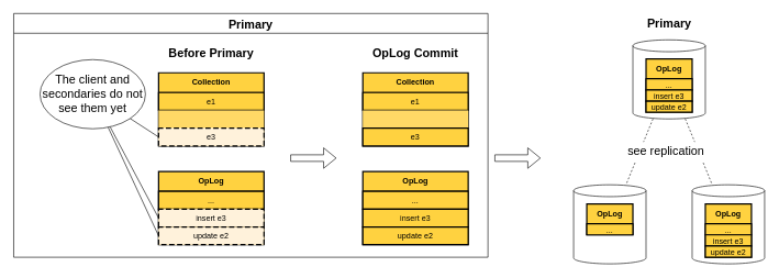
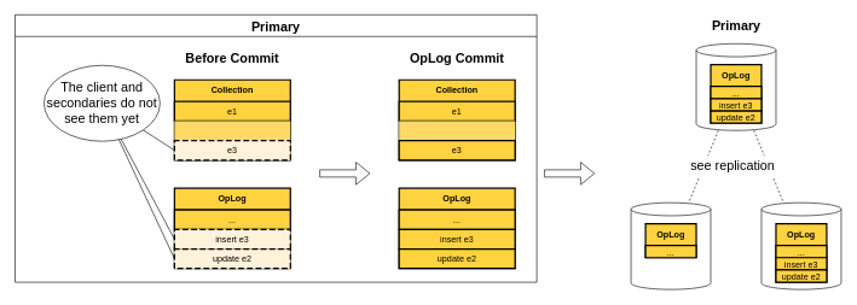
  <mxCell id="0" />
  <mxCell id="1" parent="0" />
- <mxCell id="2" value="&lt;font style=&quot;font-size: 18px&quot;&gt;&lt;b&gt;Before Primary&lt;/b&gt;&lt;/font&gt;" style="text;html=1;strokeColor=none;fillColor=none;align=center;verticalAlign=middle;whiteSpace=wrap;rounded=0;" vertex="1" parent="1"><mxGeometry x="240" y="70" width="160" height="20" as="geometry" /></mxCell>
+ <mxCell id="2" value="&lt;font style=&quot;font-size: 18px&quot;&gt;&lt;b&gt;Before Commit&lt;/b&gt;&lt;/font&gt;" style="text;html=1;strokeColor=none;fillColor=none;align=center;verticalAlign=middle;whiteSpace=wrap;rounded=0;" vertex="1" parent="1"><mxGeometry x="240" y="70" width="160" height="20" as="geometry" /></mxCell>
  <mxCell id="3" value="Collection" style="shape=table;html=1;whiteSpace=wrap;startSize=30;container=1;collapsible=0;childLayout=tableLayout;fontStyle=1;align=center;strokeWidth=2;perimeterSpacing=0;fillColor=#FFD240;" vertex="1" parent="1"><mxGeometry x="240" y="110" width="160" height="111" as="geometry" /></mxCell>
  <mxCell id="4" style="shape=partialRectangle;html=1;whiteSpace=wrap;collapsible=0;dropTarget=0;pointerEvents=0;top=0;left=0;bottom=0;right=0;points=[[0,0.5],[1,0.5]];portConstraint=eastwest;fillColor=#FFD966;strokeWidth=2;perimeterSpacing=0;" vertex="1" parent="3"><mxGeometry y="30" width="160" height="27" as="geometry" /></mxCell>
  <mxCell id="5" value="e1" style="shape=partialRectangle;html=1;whiteSpace=wrap;connectable=0;top=1;left=1;bottom=1;right=1;overflow=hidden;strokeWidth=2;perimeterSpacing=0;fillColor=#FFD240;" vertex="1" parent="4"><mxGeometry width="160" height="27" as="geometry" /></mxCell>
  <mxCell id="6" value="" style="shape=partialRectangle;html=1;whiteSpace=wrap;collapsible=0;dropTarget=0;pointerEvents=0;top=0;left=0;bottom=0;right=0;points=[[0,0.5],[1,0.5]];portConstraint=eastwest;fillColor=#FFD966;strokeWidth=2;perimeterSpacing=0;" vertex="1" parent="3"><mxGeometry y="57" width="160" height="27" as="geometry" /></mxCell>
  <mxCell id="7" value="" style="shape=partialRectangle;html=1;whiteSpace=wrap;collapsible=0;dropTarget=0;pointerEvents=0;top=0;left=0;bottom=0;right=0;points=[[0,0.5],[1,0.5]];portConstraint=eastwest;fillColor=#FFD966;strokeWidth=2;perimeterSpacing=0;" vertex="1" parent="3"><mxGeometry y="84" width="160" height="27" as="geometry" /></mxCell>
  <mxCell id="8" value="e3" style="shape=partialRectangle;html=1;whiteSpace=wrap;connectable=0;top=1;left=1;bottom=1;right=1;overflow=hidden;strokeWidth=2;perimeterSpacing=0;fillColor=#FFF2DB;dashed=1;" vertex="1" parent="7"><mxGeometry width="160" height="27" as="geometry" /></mxCell>
  <mxCell id="9" value="OpLog" style="shape=table;html=1;whiteSpace=wrap;startSize=30;container=1;collapsible=0;childLayout=tableLayout;fontStyle=1;align=center;strokeWidth=2;perimeterSpacing=0;fillColor=#FFD240;" vertex="1" parent="1"><mxGeometry x="240" y="260" width="160" height="111" as="geometry" /></mxCell>
  <mxCell id="10" style="shape=partialRectangle;html=1;whiteSpace=wrap;collapsible=0;dropTarget=0;pointerEvents=0;top=0;left=0;bottom=0;right=0;points=[[0,0.5],[1,0.5]];portConstraint=eastwest;fillColor=#FFD966;strokeWidth=2;perimeterSpacing=0;" vertex="1" parent="9"><mxGeometry y="30" width="160" height="27" as="geometry" /></mxCell>
  <mxCell id="11" value="..." style="shape=partialRectangle;html=1;whiteSpace=wrap;connectable=0;top=1;left=1;bottom=1;right=1;overflow=hidden;strokeWidth=2;perimeterSpacing=0;fillColor=#FFD240;" vertex="1" parent="10"><mxGeometry width="160" height="27" as="geometry" /></mxCell>
  <mxCell id="12" value="" style="shape=partialRectangle;html=1;whiteSpace=wrap;collapsible=0;dropTarget=0;pointerEvents=0;top=0;left=0;bottom=0;right=0;points=[[0,0.5],[1,0.5]];portConstraint=eastwest;fillColor=#FFD966;strokeWidth=2;perimeterSpacing=0;" vertex="1" parent="9"><mxGeometry y="57" width="160" height="27" as="geometry" /></mxCell>
  <mxCell id="13" value="insert e3" style="shape=partialRectangle;html=1;whiteSpace=wrap;connectable=0;top=1;left=1;bottom=1;right=1;overflow=hidden;strokeWidth=2;perimeterSpacing=0;fillColor=#FFF2DB;dashed=1;" vertex="1" parent="12"><mxGeometry width="160" height="27" as="geometry" /></mxCell>
  <mxCell id="14" value="" style="shape=partialRectangle;html=1;whiteSpace=wrap;collapsible=0;dropTarget=0;pointerEvents=0;top=0;left=0;bottom=0;right=0;points=[[0,0.5],[1,0.5]];portConstraint=eastwest;fillColor=#FFD966;strokeWidth=2;perimeterSpacing=0;" vertex="1" parent="9"><mxGeometry y="84" width="160" height="27" as="geometry" /></mxCell>
  <mxCell id="15" value="update e2" style="shape=partialRectangle;html=1;whiteSpace=wrap;connectable=0;top=1;left=1;bottom=1;right=1;overflow=hidden;strokeWidth=2;perimeterSpacing=0;fillColor=#FFF2DB;dashed=1;" vertex="1" parent="14"><mxGeometry width="160" height="27" as="geometry" /></mxCell>
  <mxCell id="16" style="rounded=0;orthogonalLoop=1;jettySize=auto;html=1;endArrow=none;endFill=0;entryX=0;entryY=0.5;entryDx=0;entryDy=0;" edge="1" parent="1" source="35" target="7"><mxGeometry relative="1" as="geometry" /></mxCell>
  <mxCell id="17" style="edgeStyle=none;rounded=0;orthogonalLoop=1;jettySize=auto;html=1;entryX=0;entryY=0.5;entryDx=0;entryDy=0;endArrow=none;endFill=0;" edge="1" parent="1" source="35" target="12"><mxGeometry relative="1" as="geometry" /></mxCell>
  <mxCell id="18" style="edgeStyle=none;rounded=0;orthogonalLoop=1;jettySize=auto;html=1;entryX=0;entryY=0.5;entryDx=0;entryDy=0;endArrow=none;endFill=0;" edge="1" parent="1" source="35" target="14"><mxGeometry relative="1" as="geometry" /></mxCell>
  <mxCell id="19" value="" style="shape=flexArrow;endArrow=classic;html=1;" edge="1" parent="1"><mxGeometry width="50" height="50" relative="1" as="geometry"><mxPoint x="440" y="239.5" as="sourcePoint" /><mxPoint x="510" y="239.5" as="targetPoint" /></mxGeometry></mxCell>
  <mxCell id="20" value="&lt;font style=&quot;font-size: 18px&quot;&gt;&lt;b&gt;OpLog Commit&lt;/b&gt;&lt;/font&gt;" style="text;html=1;strokeColor=none;fillColor=none;align=center;verticalAlign=middle;whiteSpace=wrap;rounded=0;" vertex="1" parent="1"><mxGeometry x="550" y="70" width="160" height="20" as="geometry" /></mxCell>
  <mxCell id="21" value="Collection" style="shape=table;html=1;whiteSpace=wrap;startSize=30;container=1;collapsible=0;childLayout=tableLayout;fontStyle=1;align=center;strokeWidth=2;perimeterSpacing=0;fillColor=#FFD240;" vertex="1" parent="1"><mxGeometry x="550" y="110" width="160" height="111" as="geometry" /></mxCell>
  <mxCell id="22" style="shape=partialRectangle;html=1;whiteSpace=wrap;collapsible=0;dropTarget=0;pointerEvents=0;top=0;left=0;bottom=0;right=0;points=[[0,0.5],[1,0.5]];portConstraint=eastwest;fillColor=#FFD966;strokeWidth=2;perimeterSpacing=0;" vertex="1" parent="21"><mxGeometry y="30" width="160" height="27" as="geometry" /></mxCell>
  <mxCell id="23" value="e1" style="shape=partialRectangle;html=1;whiteSpace=wrap;connectable=0;top=1;left=1;bottom=1;right=1;overflow=hidden;strokeWidth=2;perimeterSpacing=0;fillColor=#FFD240;" vertex="1" parent="22"><mxGeometry width="160" height="27" as="geometry" /></mxCell>
  <mxCell id="24" value="" style="shape=partialRectangle;html=1;whiteSpace=wrap;collapsible=0;dropTarget=0;pointerEvents=0;top=0;left=0;bottom=0;right=0;points=[[0,0.5],[1,0.5]];portConstraint=eastwest;fillColor=#FFD966;strokeWidth=2;perimeterSpacing=0;" vertex="1" parent="21"><mxGeometry y="57" width="160" height="27" as="geometry" /></mxCell>
  <mxCell id="25" value="" style="shape=partialRectangle;html=1;whiteSpace=wrap;collapsible=0;dropTarget=0;pointerEvents=0;top=0;left=0;bottom=0;right=0;points=[[0,0.5],[1,0.5]];portConstraint=eastwest;fillColor=#FFD966;strokeWidth=2;perimeterSpacing=0;" vertex="1" parent="21"><mxGeometry y="84" width="160" height="27" as="geometry" /></mxCell>
  <mxCell id="26" value="e3" style="shape=partialRectangle;html=1;whiteSpace=wrap;connectable=0;top=1;left=1;bottom=1;right=1;overflow=hidden;strokeWidth=2;perimeterSpacing=0;fillColor=#FFD240;" vertex="1" parent="25"><mxGeometry width="160" height="27" as="geometry" /></mxCell>
  <mxCell id="27" value="OpLog" style="shape=table;html=1;whiteSpace=wrap;startSize=30;container=1;collapsible=0;childLayout=tableLayout;fontStyle=1;align=center;strokeWidth=2;perimeterSpacing=0;fillColor=#FFD240;" vertex="1" parent="1"><mxGeometry x="550" y="260" width="160" height="111" as="geometry" /></mxCell>
  <mxCell id="28" style="shape=partialRectangle;html=1;whiteSpace=wrap;collapsible=0;dropTarget=0;pointerEvents=0;top=0;left=0;bottom=0;right=0;points=[[0,0.5],[1,0.5]];portConstraint=eastwest;fillColor=#FFD966;strokeWidth=2;perimeterSpacing=0;" vertex="1" parent="27"><mxGeometry y="30" width="160" height="27" as="geometry" /></mxCell>
  <mxCell id="29" value="..." style="shape=partialRectangle;html=1;whiteSpace=wrap;connectable=0;top=1;left=1;bottom=1;right=1;overflow=hidden;strokeWidth=2;perimeterSpacing=0;fillColor=#FFD240;" vertex="1" parent="28"><mxGeometry width="160" height="27" as="geometry" /></mxCell>
  <mxCell id="30" style="shape=partialRectangle;html=1;whiteSpace=wrap;collapsible=0;dropTarget=0;pointerEvents=0;top=0;left=0;bottom=0;right=0;points=[[0,0.5],[1,0.5]];portConstraint=eastwest;fillColor=#FFD966;strokeWidth=2;perimeterSpacing=0;" vertex="1" parent="27"><mxGeometry y="57" width="160" height="27" as="geometry" /></mxCell>
  <mxCell id="31" value="insert e3" style="shape=partialRectangle;html=1;whiteSpace=wrap;connectable=0;top=1;left=1;bottom=1;right=1;overflow=hidden;strokeWidth=2;perimeterSpacing=0;fillColor=#FFD240;" vertex="1" parent="30"><mxGeometry width="160" height="27" as="geometry" /></mxCell>
  <mxCell id="32" style="shape=partialRectangle;html=1;whiteSpace=wrap;collapsible=0;dropTarget=0;pointerEvents=0;top=0;left=0;bottom=0;right=0;points=[[0,0.5],[1,0.5]];portConstraint=eastwest;fillColor=#FFD966;strokeWidth=2;perimeterSpacing=0;" vertex="1" parent="27"><mxGeometry y="84" width="160" height="27" as="geometry" /></mxCell>
  <mxCell id="33" value="update e2" style="shape=partialRectangle;html=1;whiteSpace=wrap;connectable=0;top=1;left=1;bottom=1;right=1;overflow=hidden;strokeWidth=2;perimeterSpacing=0;fillColor=#FFD240;" vertex="1" parent="32"><mxGeometry width="160" height="27" as="geometry" /></mxCell>
  <mxCell id="34" value="Primary" style="swimlane;strokeColor=#000000;strokeWidth=1;fillColor=none;fontSize=18;startSize=30;" vertex="1" parent="1"><mxGeometry x="20" y="20" width="720" height="370" as="geometry" /></mxCell>
  <mxCell id="35" value="The client and secondaries do not see them yet" style="ellipse;whiteSpace=wrap;html=1;strokeColor=#000000;strokeWidth=1;fillColor=none;fontSize=18;" vertex="1" parent="34"><mxGeometry x="40" y="70" width="160" height="105" as="geometry" /></mxCell>
  <mxCell id="36" value="" style="shape=flexArrow;endArrow=classic;html=1;" edge="1" parent="1"><mxGeometry width="50" height="50" relative="1" as="geometry"><mxPoint x="750" y="239.5" as="sourcePoint" /><mxPoint x="820" y="239.5" as="targetPoint" /></mxGeometry></mxCell>
  <mxCell id="37" style="edgeStyle=none;rounded=0;orthogonalLoop=1;jettySize=auto;html=1;endArrow=none;endFill=0;fontSize=18;dashed=1;" edge="1" parent="1" source="39" target="47"><mxGeometry relative="1" as="geometry" /></mxCell>
  <mxCell id="38" style="edgeStyle=none;rounded=0;orthogonalLoop=1;jettySize=auto;html=1;endArrow=none;endFill=0;fontSize=18;dashed=1;" edge="1" parent="1" source="39" target="48"><mxGeometry relative="1" as="geometry" /></mxCell>
  <mxCell id="39" value="" style="shape=cylinder3;whiteSpace=wrap;html=1;boundedLbl=1;backgroundOutline=1;size=9;strokeColor=#000000;strokeWidth=1;fillColor=none;fontSize=18;" vertex="1" parent="1"><mxGeometry x="960" y="60" width="110" height="120" as="geometry" /></mxCell>
  <mxCell id="40" value="OpLog" style="shape=table;html=1;whiteSpace=wrap;startSize=30;container=1;collapsible=0;childLayout=tableLayout;fontStyle=1;align=center;strokeWidth=2;perimeterSpacing=0;fillColor=#FFD240;" vertex="1" parent="1"><mxGeometry x="980" y="89" width="70" height="81" as="geometry" /></mxCell>
  <mxCell id="41" style="shape=partialRectangle;html=1;whiteSpace=wrap;collapsible=0;dropTarget=0;pointerEvents=0;top=0;left=0;bottom=0;right=0;points=[[0,0.5],[1,0.5]];portConstraint=eastwest;fillColor=#FFD966;strokeWidth=2;perimeterSpacing=0;" vertex="1" parent="40"><mxGeometry y="30" width="70" height="17" as="geometry" /></mxCell>
  <mxCell id="42" value="..." style="shape=partialRectangle;html=1;whiteSpace=wrap;connectable=0;top=1;left=1;bottom=1;right=1;overflow=hidden;strokeWidth=2;perimeterSpacing=0;fillColor=#FFD240;" vertex="1" parent="41"><mxGeometry width="70" height="17" as="geometry" /></mxCell>
  <mxCell id="43" style="shape=partialRectangle;html=1;whiteSpace=wrap;collapsible=0;dropTarget=0;pointerEvents=0;top=0;left=0;bottom=0;right=0;points=[[0,0.5],[1,0.5]];portConstraint=eastwest;fillColor=#FFD966;strokeWidth=2;perimeterSpacing=0;" vertex="1" parent="40"><mxGeometry y="47" width="70" height="17" as="geometry" /></mxCell>
  <mxCell id="44" value="insert e3" style="shape=partialRectangle;html=1;whiteSpace=wrap;connectable=0;top=1;left=1;bottom=1;right=1;overflow=hidden;strokeWidth=2;perimeterSpacing=0;fillColor=#FFD240;" vertex="1" parent="43"><mxGeometry width="70" height="17" as="geometry" /></mxCell>
  <mxCell id="45" style="shape=partialRectangle;html=1;whiteSpace=wrap;collapsible=0;dropTarget=0;pointerEvents=0;top=0;left=0;bottom=0;right=0;points=[[0,0.5],[1,0.5]];portConstraint=eastwest;fillColor=#FFD966;strokeWidth=2;perimeterSpacing=0;" vertex="1" parent="40"><mxGeometry y="64" width="70" height="17" as="geometry" /></mxCell>
  <mxCell id="46" value="update e2" style="shape=partialRectangle;html=1;whiteSpace=wrap;connectable=0;top=1;left=1;bottom=1;right=1;overflow=hidden;strokeWidth=2;perimeterSpacing=0;fillColor=#FFD240;" vertex="1" parent="45"><mxGeometry width="70" height="17" as="geometry" /></mxCell>
  <mxCell id="47" value="" style="shape=cylinder3;whiteSpace=wrap;html=1;boundedLbl=1;backgroundOutline=1;size=9;strokeColor=#000000;strokeWidth=1;fillColor=none;fontSize=18;" vertex="1" parent="1"><mxGeometry x="1050" y="280" width="110" height="120" as="geometry" /></mxCell>
  <mxCell id="48" value="" style="shape=cylinder3;whiteSpace=wrap;html=1;boundedLbl=1;backgroundOutline=1;size=9;strokeColor=#000000;strokeWidth=1;fillColor=none;fontSize=18;" vertex="1" parent="1"><mxGeometry x="870" y="280" width="110" height="120" as="geometry" /></mxCell>
  <mxCell id="49" value="OpLog" style="shape=table;html=1;whiteSpace=wrap;startSize=30;container=1;collapsible=0;childLayout=tableLayout;fontStyle=1;align=center;strokeWidth=2;perimeterSpacing=0;fillColor=#FFD240;" vertex="1" parent="1"><mxGeometry x="890" y="309" width="70" height="47" as="geometry" /></mxCell>
  <mxCell id="50" style="shape=partialRectangle;html=1;whiteSpace=wrap;collapsible=0;dropTarget=0;pointerEvents=0;top=0;left=0;bottom=0;right=0;points=[[0,0.5],[1,0.5]];portConstraint=eastwest;fillColor=#FFD966;strokeWidth=2;perimeterSpacing=0;" vertex="1" parent="49"><mxGeometry y="30" width="70" height="17" as="geometry" /></mxCell>
  <mxCell id="51" value="..." style="shape=partialRectangle;html=1;whiteSpace=wrap;connectable=0;top=1;left=1;bottom=1;right=1;overflow=hidden;strokeWidth=2;perimeterSpacing=0;fillColor=#FFD240;" vertex="1" parent="50"><mxGeometry width="70" height="17" as="geometry" /></mxCell>
  <mxCell id="52" value="OpLog" style="shape=table;html=1;whiteSpace=wrap;startSize=30;container=1;collapsible=0;childLayout=tableLayout;fontStyle=1;align=center;strokeWidth=2;perimeterSpacing=0;fillColor=#FFD240;" vertex="1" parent="1"><mxGeometry x="1070" y="309" width="70" height="81" as="geometry" /></mxCell>
  <mxCell id="53" style="shape=partialRectangle;html=1;whiteSpace=wrap;collapsible=0;dropTarget=0;pointerEvents=0;top=0;left=0;bottom=0;right=0;points=[[0,0.5],[1,0.5]];portConstraint=eastwest;fillColor=#FFD966;strokeWidth=2;perimeterSpacing=0;" vertex="1" parent="52"><mxGeometry y="30" width="70" height="17" as="geometry" /></mxCell>
  <mxCell id="54" value="..." style="shape=partialRectangle;html=1;whiteSpace=wrap;connectable=0;top=1;left=1;bottom=1;right=1;overflow=hidden;strokeWidth=2;perimeterSpacing=0;fillColor=#FFD240;" vertex="1" parent="53"><mxGeometry width="70" height="17" as="geometry" /></mxCell>
  <mxCell id="55" style="shape=partialRectangle;html=1;whiteSpace=wrap;collapsible=0;dropTarget=0;pointerEvents=0;top=0;left=0;bottom=0;right=0;points=[[0,0.5],[1,0.5]];portConstraint=eastwest;fillColor=#FFD966;strokeWidth=2;perimeterSpacing=0;" vertex="1" parent="52"><mxGeometry y="47" width="70" height="17" as="geometry" /></mxCell>
  <mxCell id="56" value="insert e3" style="shape=partialRectangle;html=1;whiteSpace=wrap;connectable=0;top=1;left=1;bottom=1;right=1;overflow=hidden;strokeWidth=2;perimeterSpacing=0;fillColor=#FFD240;" vertex="1" parent="55"><mxGeometry width="70" height="17" as="geometry" /></mxCell>
  <mxCell id="57" style="shape=partialRectangle;html=1;whiteSpace=wrap;collapsible=0;dropTarget=0;pointerEvents=0;top=0;left=0;bottom=0;right=0;points=[[0,0.5],[1,0.5]];portConstraint=eastwest;fillColor=#FFD966;strokeWidth=2;perimeterSpacing=0;" vertex="1" parent="52"><mxGeometry y="64" width="70" height="17" as="geometry" /></mxCell>
  <mxCell id="58" value="update e2" style="shape=partialRectangle;html=1;whiteSpace=wrap;connectable=0;top=1;left=1;bottom=1;right=1;overflow=hidden;strokeWidth=2;perimeterSpacing=0;fillColor=#FFD240;" vertex="1" parent="57"><mxGeometry width="70" height="17" as="geometry" /></mxCell>
  <mxCell id="59" value="Primary" style="text;html=1;align=center;verticalAlign=middle;resizable=0;points=[];autosize=1;fontSize=18;fontStyle=1" vertex="1" parent="1"><mxGeometry x="975" y="20" width="80" height="30" as="geometry" /></mxCell>
  <mxCell id="60" value="see replication" style="text;html=1;align=center;verticalAlign=middle;resizable=0;points=[];autosize=1;fontSize=18;fillColor=#FFFFFF;" vertex="1" parent="1"><mxGeometry x="935" y="215" width="150" height="30" as="geometry" /></mxCell>
